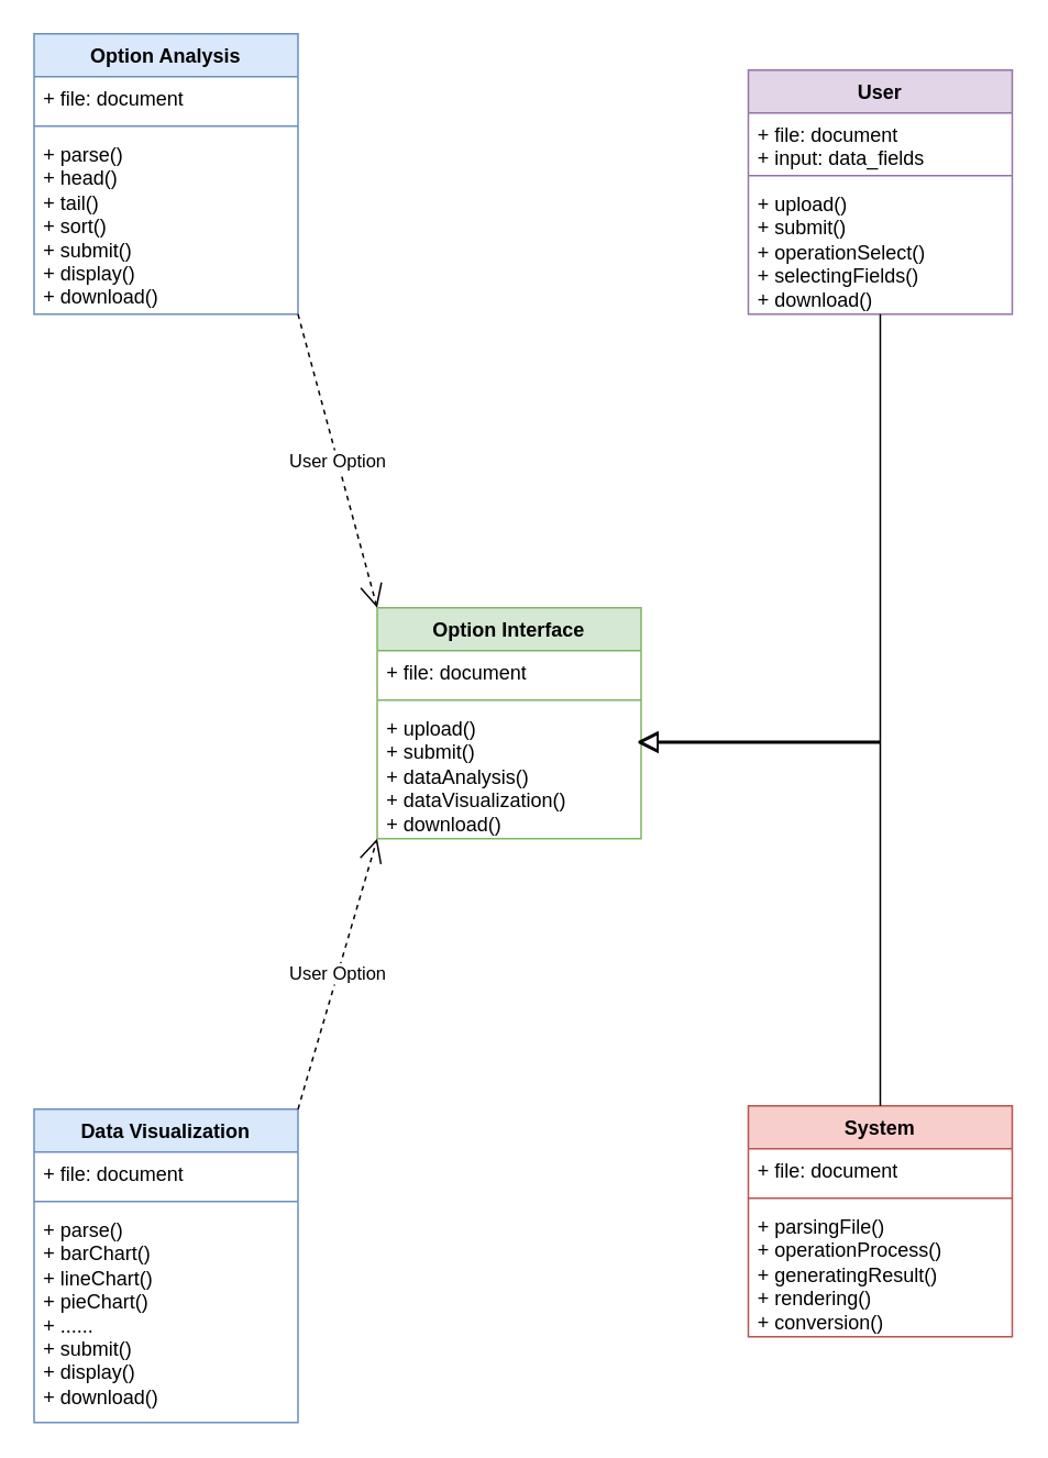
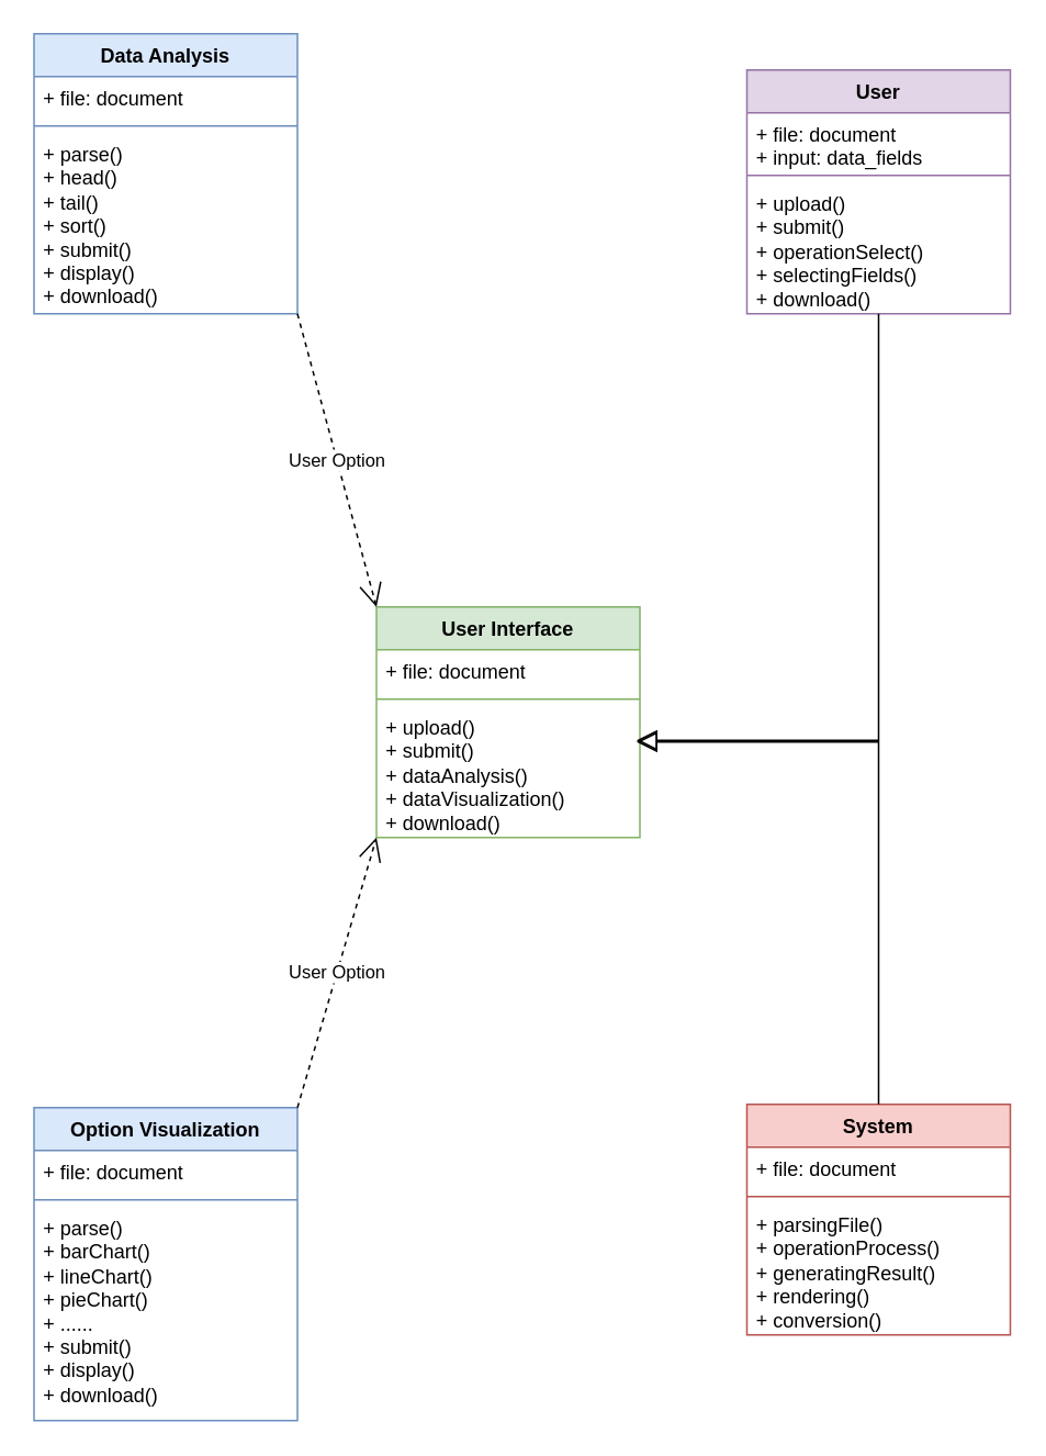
  <mxCell id="0" />
  <mxCell id="1" parent="0" />
- <mxCell id="2" value="Option Interface" style="swimlane;fontStyle=1;align=center;verticalAlign=top;childLayout=stackLayout;horizontal=1;startSize=26;horizontalStack=0;resizeParent=1;resizeParentMax=0;resizeLast=0;collapsible=1;marginBottom=0;whiteSpace=wrap;html=1;fillColor=#d5e8d4;strokeColor=#82b366;" vertex="1" parent="1"><mxGeometry x="228" y="368" width="160" height="140" as="geometry" /></mxCell>
+ <mxCell id="2" value="User Interface" style="swimlane;fontStyle=1;align=center;verticalAlign=top;childLayout=stackLayout;horizontal=1;startSize=26;horizontalStack=0;resizeParent=1;resizeParentMax=0;resizeLast=0;collapsible=1;marginBottom=0;whiteSpace=wrap;html=1;fillColor=#d5e8d4;strokeColor=#82b366;" vertex="1" parent="1"><mxGeometry x="228" y="368" width="160" height="140" as="geometry" /></mxCell>
  <mxCell id="3" value="+ file: document" style="text;strokeColor=none;fillColor=none;align=left;verticalAlign=top;spacingLeft=4;spacingRight=4;overflow=hidden;rotatable=0;points=[[0,0.5],[1,0.5]];portConstraint=eastwest;whiteSpace=wrap;html=1;" vertex="1" parent="2"><mxGeometry y="26" width="160" height="26" as="geometry" /></mxCell>
  <mxCell id="4" value="" style="line;strokeWidth=1;fillColor=none;align=left;verticalAlign=middle;spacingTop=-1;spacingLeft=3;spacingRight=3;rotatable=0;labelPosition=right;points=[];portConstraint=eastwest;strokeColor=inherit;" vertex="1" parent="2"><mxGeometry y="52" width="160" height="8" as="geometry" /></mxCell>
  <mxCell id="5" value="+ upload()&lt;div&gt;+ submit()&lt;/div&gt;&lt;div&gt;+ dataAnalysis()&lt;/div&gt;&lt;div&gt;+ dataVisualization()&lt;/div&gt;&lt;div&gt;+ download()&lt;/div&gt;" style="text;strokeColor=none;fillColor=none;align=left;verticalAlign=top;spacingLeft=4;spacingRight=4;overflow=hidden;rotatable=0;points=[[0,0.5],[1,0.5]];portConstraint=eastwest;whiteSpace=wrap;html=1;" vertex="1" parent="2"><mxGeometry y="60" width="160" height="80" as="geometry" /></mxCell>
- <mxCell id="6" value="Option Analysis" style="swimlane;fontStyle=1;align=center;verticalAlign=top;childLayout=stackLayout;horizontal=1;startSize=26;horizontalStack=0;resizeParent=1;resizeParentMax=0;resizeLast=0;collapsible=1;marginBottom=0;whiteSpace=wrap;html=1;fillColor=#dae8fc;strokeColor=#6c8ebf;" vertex="1" parent="1"><mxGeometry x="20" y="20" width="160" height="170" as="geometry" /></mxCell>
+ <mxCell id="6" value="Data Analysis" style="swimlane;fontStyle=1;align=center;verticalAlign=top;childLayout=stackLayout;horizontal=1;startSize=26;horizontalStack=0;resizeParent=1;resizeParentMax=0;resizeLast=0;collapsible=1;marginBottom=0;whiteSpace=wrap;html=1;fillColor=#dae8fc;strokeColor=#6c8ebf;" vertex="1" parent="1"><mxGeometry x="20" y="20" width="160" height="170" as="geometry" /></mxCell>
  <mxCell id="7" value="+ file: document" style="text;strokeColor=none;fillColor=none;align=left;verticalAlign=top;spacingLeft=4;spacingRight=4;overflow=hidden;rotatable=0;points=[[0,0.5],[1,0.5]];portConstraint=eastwest;whiteSpace=wrap;html=1;" vertex="1" parent="6"><mxGeometry y="26" width="160" height="26" as="geometry" /></mxCell>
  <mxCell id="8" value="" style="line;strokeWidth=1;fillColor=none;align=left;verticalAlign=middle;spacingTop=-1;spacingLeft=3;spacingRight=3;rotatable=0;labelPosition=right;points=[];portConstraint=eastwest;strokeColor=inherit;" vertex="1" parent="6"><mxGeometry y="52" width="160" height="8" as="geometry" /></mxCell>
  <mxCell id="9" value="+ parse()&lt;div&gt;+ head()&lt;/div&gt;&lt;div&gt;+ tail()&lt;/div&gt;&lt;div&gt;+ sort()&lt;/div&gt;&lt;div&gt;+ submit()&lt;/div&gt;&lt;div&gt;+ display()&lt;/div&gt;&lt;div&gt;+ download()&lt;/div&gt;" style="text;strokeColor=none;fillColor=none;align=left;verticalAlign=top;spacingLeft=4;spacingRight=4;overflow=hidden;rotatable=0;points=[[0,0.5],[1,0.5]];portConstraint=eastwest;whiteSpace=wrap;html=1;" vertex="1" parent="6"><mxGeometry y="60" width="160" height="110" as="geometry" /></mxCell>
- <mxCell id="10" value="Data Visualization" style="swimlane;fontStyle=1;align=center;verticalAlign=top;childLayout=stackLayout;horizontal=1;startSize=26;horizontalStack=0;resizeParent=1;resizeParentMax=0;resizeLast=0;collapsible=1;marginBottom=0;whiteSpace=wrap;html=1;fillColor=#dae8fc;strokeColor=#6c8ebf;" vertex="1" parent="1"><mxGeometry x="20" y="672" width="160" height="190" as="geometry" /></mxCell>
+ <mxCell id="10" value="Option Visualization" style="swimlane;fontStyle=1;align=center;verticalAlign=top;childLayout=stackLayout;horizontal=1;startSize=26;horizontalStack=0;resizeParent=1;resizeParentMax=0;resizeLast=0;collapsible=1;marginBottom=0;whiteSpace=wrap;html=1;fillColor=#dae8fc;strokeColor=#6c8ebf;" vertex="1" parent="1"><mxGeometry x="20" y="672" width="160" height="190" as="geometry" /></mxCell>
  <mxCell id="11" value="+ file: document" style="text;strokeColor=none;fillColor=none;align=left;verticalAlign=top;spacingLeft=4;spacingRight=4;overflow=hidden;rotatable=0;points=[[0,0.5],[1,0.5]];portConstraint=eastwest;whiteSpace=wrap;html=1;" vertex="1" parent="10"><mxGeometry y="26" width="160" height="26" as="geometry" /></mxCell>
  <mxCell id="12" value="" style="line;strokeWidth=1;fillColor=none;align=left;verticalAlign=middle;spacingTop=-1;spacingLeft=3;spacingRight=3;rotatable=0;labelPosition=right;points=[];portConstraint=eastwest;strokeColor=inherit;" vertex="1" parent="10"><mxGeometry y="52" width="160" height="8" as="geometry" /></mxCell>
  <mxCell id="13" value="+ parse()&lt;div&gt;+ barChart()&lt;/div&gt;&lt;div&gt;+ lineChart()&lt;/div&gt;&lt;div&gt;+ pieChart()&lt;/div&gt;&lt;div&gt;+ ......&lt;/div&gt;&lt;div&gt;+ submit()&lt;/div&gt;&lt;div&gt;+ display()&lt;/div&gt;&lt;div&gt;+ download()&lt;/div&gt;" style="text;strokeColor=none;fillColor=none;align=left;verticalAlign=top;spacingLeft=4;spacingRight=4;overflow=hidden;rotatable=0;points=[[0,0.5],[1,0.5]];portConstraint=eastwest;whiteSpace=wrap;html=1;" vertex="1" parent="10"><mxGeometry y="60" width="160" height="130" as="geometry" /></mxCell>
  <mxCell id="14" value="User" style="swimlane;fontStyle=1;align=center;verticalAlign=top;childLayout=stackLayout;horizontal=1;startSize=26;horizontalStack=0;resizeParent=1;resizeParentMax=0;resizeLast=0;collapsible=1;marginBottom=0;whiteSpace=wrap;html=1;fillColor=#e1d5e7;strokeColor=#9673a6;" vertex="1" parent="1"><mxGeometry x="453" y="42" width="160" height="148" as="geometry" /></mxCell>
  <mxCell id="15" value="+ file: document&lt;div&gt;+ input: data_fields&lt;/div&gt;" style="text;strokeColor=none;fillColor=none;align=left;verticalAlign=top;spacingLeft=4;spacingRight=4;overflow=hidden;rotatable=0;points=[[0,0.5],[1,0.5]];portConstraint=eastwest;whiteSpace=wrap;html=1;" vertex="1" parent="14"><mxGeometry y="26" width="160" height="34" as="geometry" /></mxCell>
  <mxCell id="16" value="" style="line;strokeWidth=1;fillColor=none;align=left;verticalAlign=middle;spacingTop=-1;spacingLeft=3;spacingRight=3;rotatable=0;labelPosition=right;points=[];portConstraint=eastwest;strokeColor=inherit;" vertex="1" parent="14"><mxGeometry y="60" width="160" height="8" as="geometry" /></mxCell>
  <mxCell id="17" value="+ upload()&lt;div&gt;+ submit()&lt;/div&gt;&lt;div&gt;+ operationSelect()&lt;/div&gt;&lt;div&gt;+ selectingFields()&lt;/div&gt;&lt;div&gt;+ download()&lt;/div&gt;" style="text;strokeColor=none;fillColor=none;align=left;verticalAlign=top;spacingLeft=4;spacingRight=4;overflow=hidden;rotatable=0;points=[[0,0.5],[1,0.5]];portConstraint=eastwest;whiteSpace=wrap;html=1;" vertex="1" parent="14"><mxGeometry y="68" width="160" height="80" as="geometry" /></mxCell>
  <mxCell id="18" value="" style="endArrow=block;endSize=10;endFill=0;shadow=0;strokeWidth=1;rounded=0;curved=0;edgeStyle=elbowEdgeStyle;elbow=vertical;entryX=1.044;entryY=0.2;entryDx=0;entryDy=0;entryPerimeter=0;exitX=0.5;exitY=1;exitDx=0;exitDy=0;exitPerimeter=0;" edge="1" parent="1" source="17"><mxGeometry width="160" relative="1" as="geometry"><mxPoint x="633.96" y="333" as="sourcePoint" /><mxPoint x="386" y="449" as="targetPoint" /><Array as="points"><mxPoint x="511.96" y="449" /></Array></mxGeometry></mxCell>
  <mxCell id="19" value="User Option" style="endArrow=open;endSize=12;dashed=1;html=1;rounded=0;exitX=1;exitY=0;exitDx=0;exitDy=0;entryX=0;entryY=1;entryDx=0;entryDy=0;entryPerimeter=0;" edge="1" parent="1" source="10" target="5"><mxGeometry width="160" relative="1" as="geometry"><mxPoint x="224" y="343" as="sourcePoint" /><mxPoint x="384" y="293" as="targetPoint" /></mxGeometry></mxCell>
  <mxCell id="20" value="User Option" style="endArrow=open;endSize=12;dashed=1;html=1;rounded=0;exitX=1;exitY=1;exitDx=0;exitDy=0;entryX=0;entryY=0;entryDx=0;entryDy=0;exitPerimeter=0;" edge="1" parent="1" source="9" target="2"><mxGeometry width="160" relative="1" as="geometry"><mxPoint x="444" y="193" as="sourcePoint" /><mxPoint x="498" y="359" as="targetPoint" /></mxGeometry></mxCell>
  <mxCell id="21" value="System" style="swimlane;fontStyle=1;align=center;verticalAlign=top;childLayout=stackLayout;horizontal=1;startSize=26;horizontalStack=0;resizeParent=1;resizeParentMax=0;resizeLast=0;collapsible=1;marginBottom=0;whiteSpace=wrap;html=1;fillColor=#f8cecc;strokeColor=#b85450;" vertex="1" parent="1"><mxGeometry x="453" y="670" width="160" height="140" as="geometry" /></mxCell>
  <mxCell id="22" value="+ file: document" style="text;strokeColor=none;fillColor=none;align=left;verticalAlign=top;spacingLeft=4;spacingRight=4;overflow=hidden;rotatable=0;points=[[0,0.5],[1,0.5]];portConstraint=eastwest;whiteSpace=wrap;html=1;" vertex="1" parent="21"><mxGeometry y="26" width="160" height="26" as="geometry" /></mxCell>
  <mxCell id="23" value="" style="line;strokeWidth=1;fillColor=none;align=left;verticalAlign=middle;spacingTop=-1;spacingLeft=3;spacingRight=3;rotatable=0;labelPosition=right;points=[];portConstraint=eastwest;strokeColor=inherit;" vertex="1" parent="21"><mxGeometry y="52" width="160" height="8" as="geometry" /></mxCell>
  <mxCell id="24" value="+ parsingFile()&lt;div&gt;+ operationProcess()&lt;/div&gt;&lt;div&gt;+ generatingResult()&lt;/div&gt;&lt;div&gt;+ rendering()&lt;/div&gt;&lt;div&gt;+ conversion()&lt;/div&gt;" style="text;strokeColor=none;fillColor=none;align=left;verticalAlign=top;spacingLeft=4;spacingRight=4;overflow=hidden;rotatable=0;points=[[0,0.5],[1,0.5]];portConstraint=eastwest;whiteSpace=wrap;html=1;" vertex="1" parent="21"><mxGeometry y="60" width="160" height="80" as="geometry" /></mxCell>
  <mxCell id="25" value="" style="endArrow=block;endSize=10;endFill=0;shadow=0;strokeWidth=1;rounded=0;curved=0;edgeStyle=elbowEdgeStyle;elbow=vertical;exitX=0.5;exitY=0;exitDx=0;exitDy=0;" edge="1" parent="1" source="21"><mxGeometry width="160" relative="1" as="geometry"><mxPoint x="534" y="666" as="sourcePoint" /><mxPoint x="386" y="450" as="targetPoint" /><Array as="points"><mxPoint x="526" y="450" /></Array></mxGeometry></mxCell>
